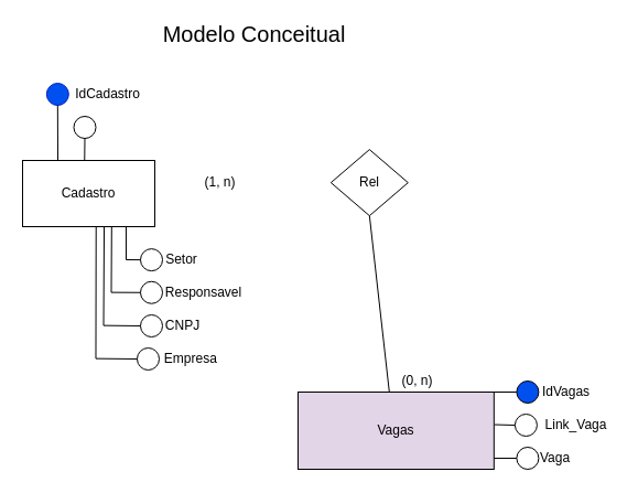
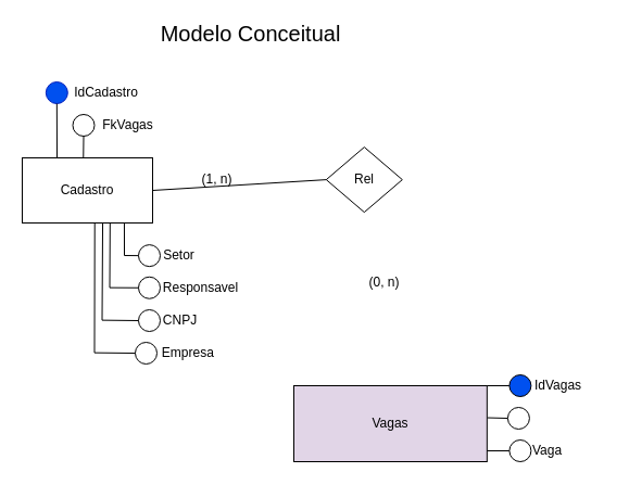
  <mxCell id="0" />
  <mxCell id="1" parent="0" />
  <mxCell id="2" value="Cadastro" style="rounded=0;whiteSpace=wrap;html=1;" parent="1" vertex="1"><mxGeometry x="20" y="145" width="120" height="60" as="geometry" /></mxCell>
  <mxCell id="3" value="" style="ellipse;whiteSpace=wrap;html=1;fillColor=#0050ef;strokeColor=#001DBC;fontColor=#ffffff;" parent="1" vertex="1"><mxGeometry x="41.84" y="75" width="20" height="20" as="geometry" /></mxCell>
  <mxCell id="4" value="Vagas" style="rounded=0;whiteSpace=wrap;html=1;fillColor=#e1d5e7;" parent="1" vertex="1"><mxGeometry x="270" y="355" width="177.83" height="70" as="geometry" /></mxCell>
  <mxCell id="5" value="IdCadastro" style="text;html=1;resizable=0;autosize=1;align=center;verticalAlign=middle;points=[];fillColor=none;strokeColor=none;rounded=0;" parent="1" vertex="1"><mxGeometry x="61.84" y="75" width="70" height="20" as="geometry" /></mxCell>
  <mxCell id="6" value="IdVagas" style="text;html=1;resizable=0;autosize=1;align=center;verticalAlign=middle;points=[];fillColor=none;strokeColor=none;rounded=0;" parent="1" vertex="1"><mxGeometry x="482.83" y="345" width="60" height="20" as="geometry" /></mxCell>
  <mxCell id="7" value="Responsavel" style="text;html=1;align=center;verticalAlign=middle;resizable=0;points=[];autosize=1;strokeColor=none;fillColor=none;" parent="1" vertex="1"><mxGeometry x="144" y="254.76" width="80" height="20" as="geometry" /></mxCell>
  <mxCell id="8" value="Empresa&lt;span style=&quot;white-space: pre&quot;&gt;&#09;&lt;/span&gt;" style="text;html=1;align=center;verticalAlign=middle;resizable=0;points=[];autosize=1;strokeColor=none;fillColor=none;" parent="1" vertex="1"><mxGeometry x="140" y="315" width="70" height="20" as="geometry" /></mxCell>
- <mxCell id="9" value="" style="endArrow=none;html=1;rounded=0;entryX=0.5;entryY=1;entryDx=0;entryDy=0;exitX=0.466;exitY=0.005;exitDx=0;exitDy=0;exitPerimeter=0;" parent="1" source="4" target="10" edge="1"><mxGeometry width="50" height="50" relative="1" as="geometry"><mxPoint x="353" y="345" as="sourcePoint" /><mxPoint x="273.49" y="205" as="targetPoint" /></mxGeometry></mxCell>
  <mxCell id="10" value="Rel" style="rhombus;whiteSpace=wrap;html=1;fillColor=#FFFFFF;" parent="1" vertex="1"><mxGeometry x="299.84" y="135.12" width="70" height="60" as="geometry" /></mxCell>
  <mxCell id="11" value="&lt;font style=&quot;font-size: 20px&quot;&gt;Modelo Conceitual&lt;/font&gt;" style="text;html=1;align=center;verticalAlign=middle;resizable=0;points=[];autosize=1;strokeColor=none;fillColor=none;strokeWidth=1;" parent="1" vertex="1"><mxGeometry x="140" y="20" width="180" height="20" as="geometry" /></mxCell>
  <mxCell id="12" value="" style="ellipse;whiteSpace=wrap;html=1;fillColor=#0050EF;" parent="1" vertex="1"><mxGeometry x="468.4" y="345" width="20" height="20" as="geometry" /></mxCell>
  <mxCell id="13" value="" style="endArrow=none;html=1;rounded=0;entryX=0;entryY=0.5;entryDx=0;entryDy=0;" parent="1" target="12" edge="1"><mxGeometry width="50" height="50" relative="1" as="geometry"><mxPoint x="447.84" y="355" as="sourcePoint" /><mxPoint x="514.4" y="365" as="targetPoint" /><Array as="points" /></mxGeometry></mxCell>
  <mxCell id="14" value="Setor" style="text;html=1;align=center;verticalAlign=middle;resizable=0;points=[];autosize=1;strokeColor=none;fillColor=none;" parent="1" vertex="1"><mxGeometry x="144" y="225.12" width="40" height="20" as="geometry" /></mxCell>
  <mxCell id="15" value="" style="endArrow=none;html=1;rounded=0;entryX=0;entryY=0.5;entryDx=0;entryDy=0;exitX=1.002;exitY=0.622;exitDx=0;exitDy=0;exitPerimeter=0;" parent="1" target="16" edge="1"><mxGeometry width="50" height="50" relative="1" as="geometry"><mxPoint x="448.21" y="384.52" as="sourcePoint" /><mxPoint x="542.83" y="385" as="targetPoint" /></mxGeometry></mxCell>
  <mxCell id="16" value="" style="ellipse;whiteSpace=wrap;html=1;" parent="1" vertex="1"><mxGeometry x="466.91" y="375" width="20" height="20" as="geometry" /></mxCell>
  <mxCell id="17" value="CNPJ" style="text;html=1;align=center;verticalAlign=middle;resizable=0;points=[];autosize=1;strokeColor=none;fillColor=none;" parent="1" vertex="1"><mxGeometry x="140" y="285" width="50" height="20" as="geometry" /></mxCell>
  <mxCell id="18" value="" style="ellipse;whiteSpace=wrap;html=1;" parent="1" vertex="1"><mxGeometry x="468.4" y="405" width="20" height="20" as="geometry" /></mxCell>
  <mxCell id="19" value="" style="endArrow=none;html=1;rounded=0;entryX=0;entryY=0.5;entryDx=0;entryDy=0;" parent="1" target="18" edge="1"><mxGeometry width="50" height="50" relative="1" as="geometry"><mxPoint x="447.83" y="415" as="sourcePoint" /><mxPoint x="514.4" y="425" as="targetPoint" /><Array as="points" /></mxGeometry></mxCell>
  <mxCell id="20" value="Vaga" style="text;html=1;align=center;verticalAlign=middle;resizable=0;points=[];autosize=1;strokeColor=none;fillColor=none;" parent="1" vertex="1"><mxGeometry x="482.83" y="405" width="40" height="20" as="geometry" /></mxCell>
- <mxCell id="21" value="Link_Vaga" style="text;html=1;align=center;verticalAlign=middle;resizable=0;points=[];autosize=1;strokeColor=none;fillColor=none;" parent="1" vertex="1"><mxGeometry x="486.91" y="375" width="70" height="20" as="geometry" /></mxCell>
- <mxCell id="22" value="(0, n)" style="text;html=1;align=center;verticalAlign=middle;resizable=0;points=[];autosize=1;strokeColor=none;fillColor=none;" parent="1" vertex="1"><mxGeometry x="357.83" y="335" width="40" height="20" as="geometry" /></mxCell>
+ <mxCell id="22" value="(0, n)" style="text;html=1;align=center;verticalAlign=middle;resizable=0;points=[];autosize=1;strokeColor=none;fillColor=none;" parent="1" vertex="1"><mxGeometry x="332.83" y="250" width="40" height="20" as="geometry" /></mxCell>
  <mxCell id="23" value="(1, n)" style="text;html=1;align=center;verticalAlign=middle;resizable=0;points=[];autosize=1;strokeColor=none;fillColor=none;" parent="1" vertex="1"><mxGeometry x="179" y="155" width="40" height="20" as="geometry" /></mxCell>
  <mxCell id="24" value="" style="endArrow=none;html=1;rounded=0;entryX=0.5;entryY=1;entryDx=0;entryDy=0;" parent="1" target="3" edge="1"><mxGeometry width="50" height="50" relative="1" as="geometry"><mxPoint x="52" y="145" as="sourcePoint" /><mxPoint x="81.84" y="140" as="targetPoint" /></mxGeometry></mxCell>
  <mxCell id="25" value="" style="ellipse;whiteSpace=wrap;html=1;fillColor=#FFFFFF;strokeColor=#000000;fontColor=#ffffff;" parent="1" vertex="1"><mxGeometry x="66.5" y="105" width="20" height="20" as="geometry" /></mxCell>
+ <mxCell id="26" value="FkVagas" style="text;html=1;resizable=0;autosize=1;align=center;verticalAlign=middle;points=[];fillColor=none;strokeColor=none;rounded=0;" parent="1" vertex="1"><mxGeometry x="87.01" y="105" width="60" height="20" as="geometry" /></mxCell>
  <mxCell id="27" value="" style="endArrow=none;html=1;rounded=0;entryX=0.5;entryY=1;entryDx=0;entryDy=0;exitX=0.469;exitY=-0.002;exitDx=0;exitDy=0;exitPerimeter=0;" parent="1" source="2" target="25" edge="1"><mxGeometry width="50" height="50" relative="1" as="geometry"><mxPoint x="76.01" y="145" as="sourcePoint" /><mxPoint x="101.5" y="155" as="targetPoint" /></mxGeometry></mxCell>
  <mxCell id="28" value="" style="ellipse;whiteSpace=wrap;html=1;fillColor=#FFFFFF;strokeColor=#000000;fontColor=#ffffff;" parent="1" vertex="1"><mxGeometry x="127.01" y="225.12" width="20" height="20" as="geometry" /></mxCell>
  <mxCell id="29" value="" style="endArrow=none;html=1;rounded=0;entryX=0;entryY=0.5;entryDx=0;entryDy=0;exitX=0.783;exitY=1.006;exitDx=0;exitDy=0;exitPerimeter=0;" parent="1" source="2" target="28" edge="1"><mxGeometry width="50" height="50" relative="1" as="geometry"><mxPoint x="136.79" y="265" as="sourcePoint" /><mxPoint x="162.01" y="275.12" as="targetPoint" /><Array as="points"><mxPoint x="114.01" y="235" /></Array></mxGeometry></mxCell>
  <mxCell id="30" value="" style="ellipse;whiteSpace=wrap;html=1;fillColor=#FFFFFF;strokeColor=#000000;fontColor=#ffffff;" parent="1" vertex="1"><mxGeometry x="127.01" y="254.76" width="20" height="20" as="geometry" /></mxCell>
  <mxCell id="31" value="" style="endArrow=none;html=1;rounded=0;entryX=0;entryY=0.5;entryDx=0;entryDy=0;exitX=0.661;exitY=1;exitDx=0;exitDy=0;exitPerimeter=0;" parent="1" target="30" edge="1"><mxGeometry width="50" height="50" relative="1" as="geometry"><mxPoint x="100.82" y="205" as="sourcePoint" /><mxPoint x="148.51" y="304.76" as="targetPoint" /><Array as="points"><mxPoint x="100.51" y="264.64" /></Array></mxGeometry></mxCell>
  <mxCell id="32" value="" style="ellipse;whiteSpace=wrap;html=1;fillColor=#FFFFFF;strokeColor=#000000;fontColor=#ffffff;" parent="1" vertex="1"><mxGeometry x="127.01" y="285" width="20" height="20" as="geometry" /></mxCell>
  <mxCell id="33" value="" style="endArrow=none;html=1;rounded=0;entryX=0;entryY=0.5;entryDx=0;entryDy=0;exitX=0.617;exitY=1;exitDx=0;exitDy=0;exitPerimeter=0;" parent="1" source="2" target="32" edge="1"><mxGeometry width="50" height="50" relative="1" as="geometry"><mxPoint x="93.81" y="235" as="sourcePoint" /><mxPoint x="141.5" y="334.76" as="targetPoint" /><Array as="points"><mxPoint x="93.5" y="294.64" /></Array></mxGeometry></mxCell>
+ <mxCell id="34" value="" style="endArrow=none;html=1;rounded=0;exitX=1;exitY=0.5;exitDx=0;exitDy=0;entryX=0;entryY=0.5;entryDx=0;entryDy=0;" parent="1" source="2" target="10" edge="1"><mxGeometry width="50" height="50" relative="1" as="geometry"><mxPoint x="260" y="245" as="sourcePoint" /><mxPoint x="310" y="195" as="targetPoint" /></mxGeometry></mxCell>
  <mxCell id="35" value="" style="ellipse;whiteSpace=wrap;html=1;fillColor=#FFFFFF;strokeColor=#000000;fontColor=#ffffff;" parent="1" vertex="1"><mxGeometry x="124" y="315" width="20" height="20" as="geometry" /></mxCell>
  <mxCell id="36" value="" style="endArrow=none;html=1;rounded=0;entryX=0;entryY=0.5;entryDx=0;entryDy=0;exitX=0.556;exitY=0.997;exitDx=0;exitDy=0;exitPerimeter=0;" parent="1" source="2" target="35" edge="1"><mxGeometry width="50" height="50" relative="1" as="geometry"><mxPoint x="87.03" y="235" as="sourcePoint" /><mxPoint x="134.49" y="364.76" as="targetPoint" /><Array as="points"><mxPoint x="86.49" y="324.64" /></Array></mxGeometry></mxCell>
